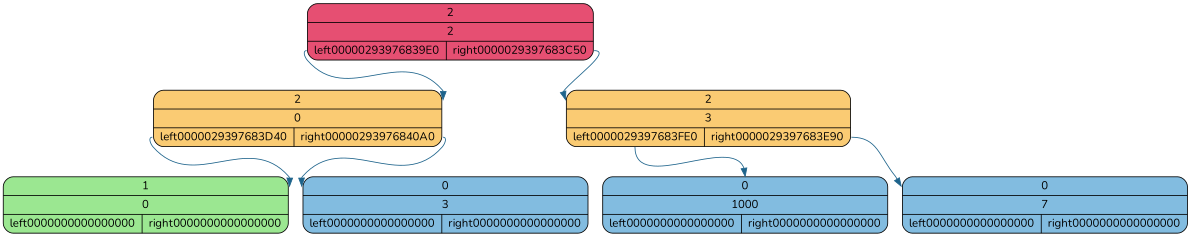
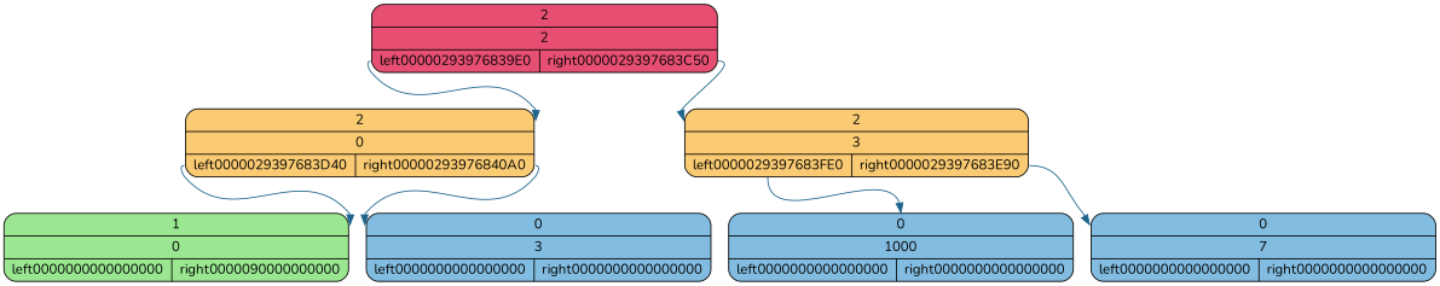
  digraph {
    fontname=Nunito
    node [fillcolor="#82BCE0" shape=Mrecord style=filled fontname=Nunito]
    edge [color="#1D638B" headport=f0 tailport=f1 weight=0.15 fontname=Nunito]
    n1 [fillcolor="#FACB73" label="{<f0> 2 | 0  |{<f1> left0000029397683D40 | <f2> right00000293976840A0}} "]
    n2 [fillcolor="#FACB73" label="{<f0> 2 | 3  |{<f1> left0000029397683FE0 | <f2> right0000029397683E90}} "]
-   n3 [fillcolor="#9BE791" label="{<f0> 1 | 0  |{<f1> left0000000000000000 | <f2> right0000000000000000}} "]
+   n3 [fillcolor="#9BE791" label="{<f0> 1 | 0  |{<f1> left0000000000000000 | <f2> right0000090000000000}} "]
    n4 [label="{<f0> 0 | 3  |{<f1> left0000000000000000 | <f2> right0000000000000000}} "]
    n5 [label="{<f0> 0 | 1000  |{<f1> left0000000000000000 | <f2> right0000000000000000}} "]
    n6 [label="{<f0> 0 | 7  |{<f1> left0000000000000000 | <f2> right0000000000000000}} "]
    n7 [fillcolor="#E64F72" label="{<f0> 2 | 2  |{<f1> left00000293976839E0 | <f2> right0000029397683C50}} "]
    subgraph sub_1 {
      rank=same
      n1
      n2
    }
    subgraph sub_2 {
      rank=same
      n3
      n4
    }
    subgraph sub_3 {
      rank=same
      n5
      n6
    }
    n1 -> n3
    n1 -> n4 [tailport=f2]
    n2 -> n5
    n2 -> n6 [tailport=f2]
    n7 -> n1
    n7 -> n2 [tailport=f2]
  }
